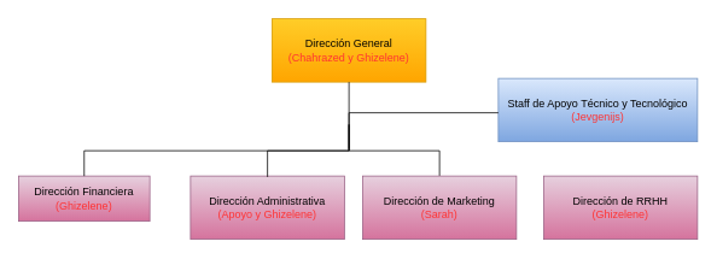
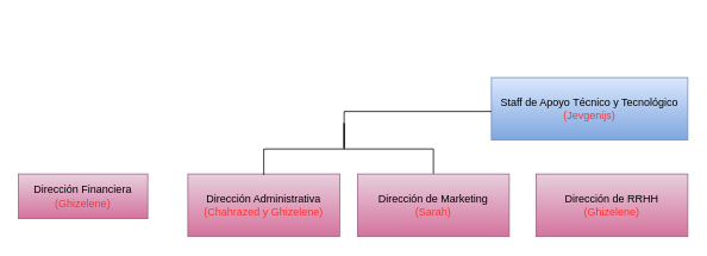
  <mxCell id="0" />
  <mxCell id="1" parent="0" />
- <mxCell id="2" value="Dirección Administrativa&lt;br&gt;&lt;font color=&quot;#ff3333&quot;&gt;(Apoyo y Ghizelene)&lt;/font&gt;" style="whiteSpace=wrap;html=1;align=center;verticalAlign=middle;treeFolding=1;treeMoving=1;newEdgeStyle={&quot;edgeStyle&quot;:&quot;elbowEdgeStyle&quot;,&quot;startArrow&quot;:&quot;none&quot;,&quot;endArrow&quot;:&quot;none&quot;};fillColor=#e6d0de;gradientColor=#d5739d;strokeColor=#996185;" vertex="1" parent="1"><mxGeometry x="210" y="194" width="170" height="70" as="geometry" /></mxCell>
+ <mxCell id="2" value="Dirección Administrativa&lt;br&gt;&lt;font color=&quot;#ff3333&quot;&gt;(Chahrazed y Ghizelene)&lt;/font&gt;" style="whiteSpace=wrap;html=1;align=center;verticalAlign=middle;treeFolding=1;treeMoving=1;newEdgeStyle={&quot;edgeStyle&quot;:&quot;elbowEdgeStyle&quot;,&quot;startArrow&quot;:&quot;none&quot;,&quot;endArrow&quot;:&quot;none&quot;};fillColor=#e6d0de;gradientColor=#d5739d;strokeColor=#996185;" vertex="1" parent="1"><mxGeometry x="210" y="194" width="170" height="70" as="geometry" /></mxCell>
  <mxCell id="3" value="" style="edgeStyle=elbowEdgeStyle;elbow=vertical;startArrow=none;endArrow=none;rounded=0;exitX=0.5;exitY=1;exitDx=0;exitDy=0;" edge="1" parent="1"><mxGeometry relative="1" as="geometry"><mxPoint x="385" y="137" as="sourcePoint" /><mxPoint x="295" y="195" as="targetPoint" /></mxGeometry></mxCell>
  <mxCell id="4" value="" style="edgeStyle=elbowEdgeStyle;elbow=vertical;startArrow=none;endArrow=none;rounded=0;entryX=0.5;entryY=0;entryDx=0;entryDy=0;" edge="1" parent="1"><mxGeometry relative="1" as="geometry"><mxPoint x="385" y="137" as="sourcePoint" /><mxPoint x="485" y="194" as="targetPoint" /></mxGeometry></mxCell>
- <mxCell id="5" value="Dirección General&lt;br&gt;&lt;font color=&quot;#ff3333&quot;&gt;(Chahrazed y Ghizelene)&lt;/font&gt;" style="whiteSpace=wrap;html=1;align=center;verticalAlign=middle;treeFolding=1;treeMoving=1;newEdgeStyle={&quot;edgeStyle&quot;:&quot;elbowEdgeStyle&quot;,&quot;startArrow&quot;:&quot;none&quot;,&quot;endArrow&quot;:&quot;none&quot;};fillColor=#ffcd28;gradientColor=#ffa500;strokeColor=#d79b00;" vertex="1" parent="1"><mxGeometry x="300" y="20" width="170" height="70" as="geometry" /></mxCell>
  <mxCell id="6" value="Dirección de Marketing&lt;br&gt;&lt;font color=&quot;#ff3333&quot;&gt;(Sarah)&lt;/font&gt;" style="whiteSpace=wrap;html=1;align=center;verticalAlign=middle;treeFolding=1;treeMoving=1;newEdgeStyle={&quot;edgeStyle&quot;:&quot;elbowEdgeStyle&quot;,&quot;startArrow&quot;:&quot;none&quot;,&quot;endArrow&quot;:&quot;none&quot;};fillColor=#e6d0de;gradientColor=#d5739d;strokeColor=#996185;" vertex="1" parent="1"><mxGeometry x="400" y="194" width="170" height="70" as="geometry" /></mxCell>
  <mxCell id="7" value="Staff de Apoyo Técnico y Tecnológico&lt;br&gt;&lt;font color=&quot;#ff3333&quot;&gt;(Jevgenijs)&lt;/font&gt;" style="whiteSpace=wrap;html=1;align=center;verticalAlign=middle;treeFolding=1;treeMoving=1;newEdgeStyle={&quot;edgeStyle&quot;:&quot;elbowEdgeStyle&quot;,&quot;startArrow&quot;:&quot;none&quot;,&quot;endArrow&quot;:&quot;none&quot;};fillColor=#dae8fc;gradientColor=#7ea6e0;strokeColor=#6c8ebf;" vertex="1" parent="1"><mxGeometry x="550" y="86" width="220" height="70" as="geometry" /></mxCell>
  <mxCell id="8" value="" style="edgeStyle=elbowEdgeStyle;elbow=vertical;startArrow=none;endArrow=none;rounded=0;" edge="1" parent="1"><mxGeometry relative="1" as="geometry"><mxPoint x="385" y="164" as="sourcePoint" /><mxPoint x="550" y="124" as="targetPoint" /><Array as="points"><mxPoint x="490" y="124" /></Array></mxGeometry></mxCell>
  <mxCell id="9" value="Dirección Financiera&lt;br&gt;&lt;font color=&quot;#ff3333&quot;&gt;(Ghizelene)&lt;/font&gt;" style="whiteSpace=wrap;html=1;align=center;verticalAlign=middle;treeFolding=1;treeMoving=1;newEdgeStyle={&quot;edgeStyle&quot;:&quot;elbowEdgeStyle&quot;,&quot;startArrow&quot;:&quot;none&quot;,&quot;endArrow&quot;:&quot;none&quot;};fillColor=#e6d0de;gradientColor=#d5739d;strokeColor=#996185;" vertex="1" parent="1"><mxGeometry x="20" y="194" width="145" height="50" as="geometry" /></mxCell>
- <mxCell id="10" value="" style="edgeStyle=elbowEdgeStyle;elbow=vertical;startArrow=none;endArrow=none;rounded=0;exitX=0.5;exitY=1;exitDx=0;exitDy=0;entryX=0.5;entryY=0;entryDx=0;entryDy=0;" edge="1" parent="1" source="5" target="9"><mxGeometry relative="1" as="geometry"><mxPoint x="395" y="147" as="sourcePoint" /><mxPoint x="305" y="205" as="targetPoint" /><Array as="points"><mxPoint x="270" y="166" /></Array></mxGeometry></mxCell>
  <mxCell id="11" value="Dirección de RRHH&lt;br&gt;&lt;font color=&quot;#ff3333&quot;&gt;(Ghizelene)&lt;/font&gt;" style="whiteSpace=wrap;html=1;align=center;verticalAlign=middle;treeFolding=1;treeMoving=1;newEdgeStyle={&quot;edgeStyle&quot;:&quot;elbowEdgeStyle&quot;,&quot;startArrow&quot;:&quot;none&quot;,&quot;endArrow&quot;:&quot;none&quot;};fillColor=#e6d0de;gradientColor=#d5739d;strokeColor=#996185;" vertex="1" parent="1"><mxGeometry x="600" y="194" width="170" height="70" as="geometry" /></mxCell>
